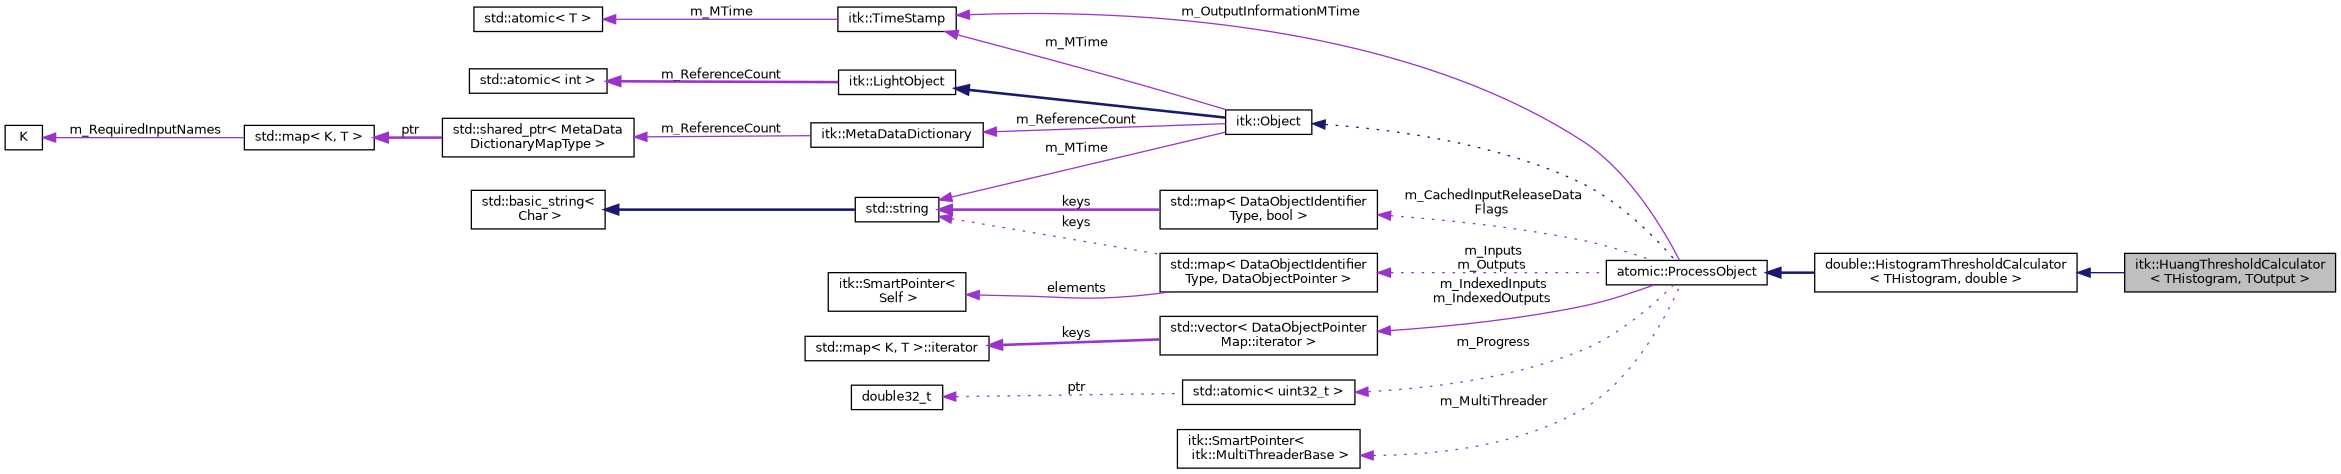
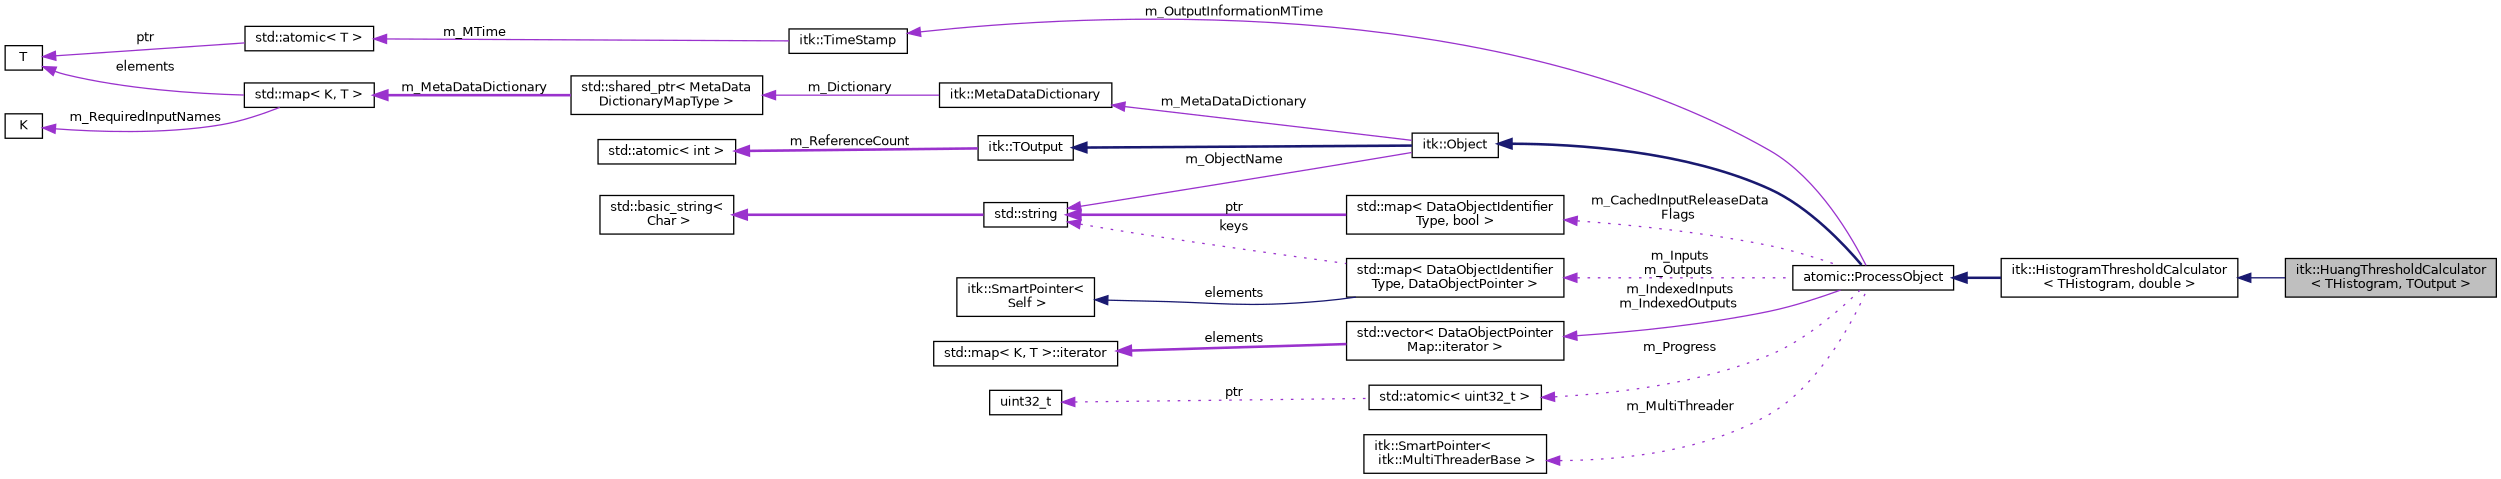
  digraph {
    rankdir=LR
    node [color=black fillcolor=white fontname=Helvetica fontsize=10 shape=record style=filled]
    edge [color=darkorchid3 dir=back fontname=Helvetica fontsize=10 labelfontname=Helvetica labelfontsize=10 style=solid]
    n1 [fillcolor=grey75 fontcolor=black height=0.2 label="itk::HuangThresholdCalculator\l\< THistogram, TOutput \>" width=0.4]
-   n2 [height=0.2 label="double::HistogramThresholdCalculator\l\< THistogram, double \>" width=0.4]
+   n2 [height=0.2 label="itk::HistogramThresholdCalculator\l\< THistogram, double \>" width=0.4]
    n3 [height=0.2 label="atomic::ProcessObject" width=0.4]
    n4 [height=0.2 label="itk::Object" width=0.4]
-   n5 [height=0.2 label="itk::LightObject" width=0.4]
+   n5 [height=0.2 label="itk::TOutput" width=0.4]
    n6 [height=0.2 label="std::atomic\< int \>" width=0.4]
    n7 [height=0.2 label="itk::TimeStamp" width=0.4]
    n8 [height=0.2 label="std::atomic\< T \>" width=0.4]
+   n9 [height=0.2 label=T width=0.4]
    n10 [height=0.2 label="std::map\< K, T \>" width=0.4]
    n11 [height=0.2 label="std::shared_ptr\< MetaData\lDictionaryMapType \>" width=0.4]
    n12 [height=0.2 label="itk::MetaDataDictionary" width=0.4]
    n13 [height=0.2 label=K width=0.4]
    n14 [height=0.2 label="std::string" width=0.4]
    n15 [height=0.2 label="std::map\< DataObjectIdentifier\lType, DataObjectPointer \>" width=0.4]
    n16 [height=0.2 label="std::map\< DataObjectIdentifier\lType, bool \>" width=0.4]
    n17 [height=0.2 label="std::basic_string\<\l Char \>" width=0.4]
    n18 [height=0.2 label="itk::SmartPointer\<\l Self \>" width=0.4]
    n19 [height=0.2 label="std::vector\< DataObjectPointer\lMap::iterator \>" width=0.4]
    n20 [height=0.2 label="std::map\< K, T \>::iterator" width=0.4]
    n21 [height=0.2 label="std::atomic\< uint32_t \>" width=0.4]
-   n22 [height=0.2 label=double32_t width=0.4]
+   n22 [height=0.2 label=uint32_t width=0.4]
    n23 [height=0.2 label="itk::SmartPointer\<\l itk::MultiThreaderBase \>" width=0.4]
    n2 -> n1 [color=midnightblue]
    n3 -> n2 [color=midnightblue style=bold]
-   n4 -> n3 [color=midnightblue style=dotted]
+   n4 -> n3 [color=midnightblue style=bold]
    n5 -> n4 [color=midnightblue style=bold]
    n6 -> n5 [label=" m_ReferenceCount" style=bold]
    n7 -> n3 [label=" m_OutputInformationMTime"]
-   n7 -> n4 [label=" m_MTime"]
    n8 -> n7 [label=" m_MTime"]
-   n10 -> n11 [label=" ptr" style=bold]
-   n11 -> n12 [label=" m_ReferenceCount"]
-   n12 -> n4 [label=" m_ReferenceCount"]
+   n9 -> n8 [label=" ptr"]
+   n9 -> n10 [label=" elements"]
+   n10 -> n11 [label=" m_MetaDataDictionary" style=bold]
+   n11 -> n12 [label=" m_Dictionary"]
+   n12 -> n4 [label=" m_MetaDataDictionary"]
    n13 -> n10 [label=" m_RequiredInputNames"]
-   n14 -> n4 [label=" m_MTime"]
+   n14 -> n4 [label=" m_ObjectName"]
    n14 -> n15 [label=" keys" style=dotted]
-   n14 -> n16 [label=" keys" style=bold]
+   n14 -> n16 [label=" ptr" style=bold]
    n15 -> n3 [label=" m_Inputs\nm_Outputs" style=dotted]
    n16 -> n3 [label=" m_CachedInputReleaseData\lFlags" style=dotted]
-   n17 -> n14 [color=midnightblue style=bold]
-   n18 -> n15 [label=" elements"]
+   n17 -> n14 [style=bold]
+   n18 -> n15 [color=midnightblue label=" elements"]
    n19 -> n3 [label=" m_IndexedInputs\nm_IndexedOutputs"]
-   n20 -> n19 [label=" keys" style=bold]
+   n20 -> n19 [label=" elements" style=bold]
    n21 -> n3 [label=" m_Progress" style=dotted]
    n22 -> n21 [label=" ptr" style=dotted]
    n23 -> n3 [label=" m_MultiThreader" style=dotted]
  }
